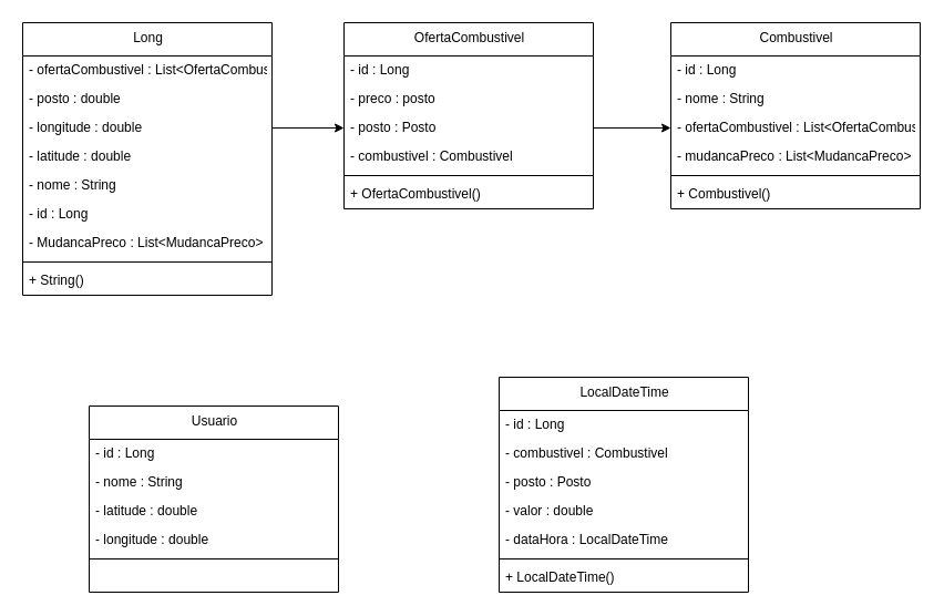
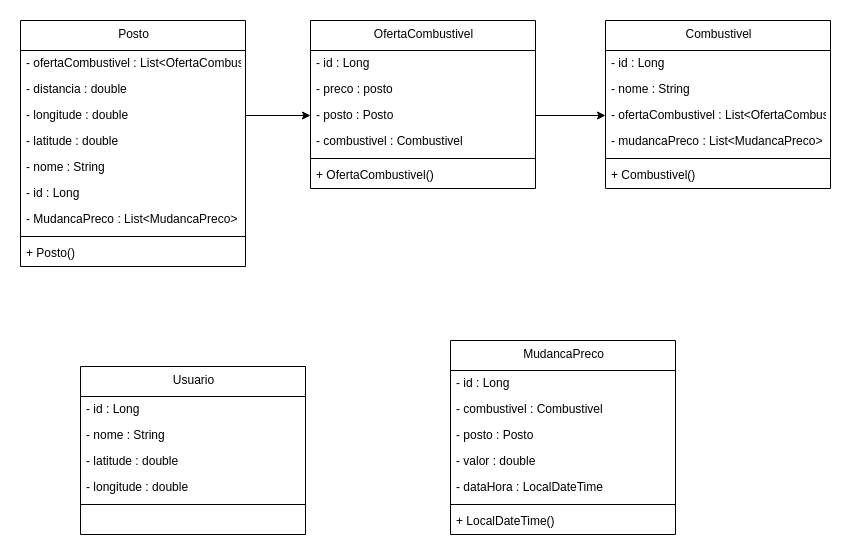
  <mxCell id="0" />
  <mxCell id="1" parent="0" />
- <mxCell id="2" value="Long" style="swimlane;fontStyle=0;align=center;verticalAlign=top;childLayout=stackLayout;horizontal=1;startSize=30;horizontalStack=0;resizeParent=1;resizeParentMax=0;resizeLast=0;collapsible=0;marginBottom=0;html=1;" parent="1" vertex="1"><mxGeometry x="20" y="20" width="225" height="246" as="geometry" /></mxCell>
+ <mxCell id="2" value="Posto" style="swimlane;fontStyle=0;align=center;verticalAlign=top;childLayout=stackLayout;horizontal=1;startSize=30;horizontalStack=0;resizeParent=1;resizeParentMax=0;resizeLast=0;collapsible=0;marginBottom=0;html=1;" parent="1" vertex="1"><mxGeometry x="20" y="20" width="225" height="246" as="geometry" /></mxCell>
  <mxCell id="3" value="- ofertaCombustivel : List&lt;OfertaCombustivel&gt;&amp;lt;OfertaCombustivel&amp;gt;" style="text;html=1;strokeColor=none;fillColor=none;align=left;verticalAlign=middle;spacingLeft=4;spacingRight=4;overflow=hidden;rotatable=0;points=[[0,0.5],[1,0.5]];portConstraint=eastwest;" parent="2" vertex="1"><mxGeometry y="30" width="225" height="26" as="geometry" /></mxCell>
- <mxCell id="4" value="- posto : double" style="text;html=1;strokeColor=none;fillColor=none;align=left;verticalAlign=middle;spacingLeft=4;spacingRight=4;overflow=hidden;rotatable=0;points=[[0,0.5],[1,0.5]];portConstraint=eastwest;" parent="2" vertex="1"><mxGeometry y="56" width="225" height="26" as="geometry" /></mxCell>
+ <mxCell id="4" value="- distancia : double" style="text;html=1;strokeColor=none;fillColor=none;align=left;verticalAlign=middle;spacingLeft=4;spacingRight=4;overflow=hidden;rotatable=0;points=[[0,0.5],[1,0.5]];portConstraint=eastwest;" parent="2" vertex="1"><mxGeometry y="56" width="225" height="26" as="geometry" /></mxCell>
  <mxCell id="5" value="- longitude : double" style="text;html=1;strokeColor=none;fillColor=none;align=left;verticalAlign=middle;spacingLeft=4;spacingRight=4;overflow=hidden;rotatable=0;points=[[0,0.5],[1,0.5]];portConstraint=eastwest;" parent="2" vertex="1"><mxGeometry y="82" width="225" height="26" as="geometry" /></mxCell>
  <mxCell id="6" value="- latitude : double" style="text;html=1;strokeColor=none;fillColor=none;align=left;verticalAlign=middle;spacingLeft=4;spacingRight=4;overflow=hidden;rotatable=0;points=[[0,0.5],[1,0.5]];portConstraint=eastwest;" parent="2" vertex="1"><mxGeometry y="108" width="225" height="26" as="geometry" /></mxCell>
  <mxCell id="7" value="- nome : String" style="text;html=1;strokeColor=none;fillColor=none;align=left;verticalAlign=middle;spacingLeft=4;spacingRight=4;overflow=hidden;rotatable=0;points=[[0,0.5],[1,0.5]];portConstraint=eastwest;" parent="2" vertex="1"><mxGeometry y="134" width="225" height="26" as="geometry" /></mxCell>
  <mxCell id="8" value="- id : Long" style="text;html=1;strokeColor=none;fillColor=none;align=left;verticalAlign=middle;spacingLeft=4;spacingRight=4;overflow=hidden;rotatable=0;points=[[0,0.5],[1,0.5]];portConstraint=eastwest;" parent="2" vertex="1"><mxGeometry y="160" width="225" height="26" as="geometry" /></mxCell>
  <mxCell id="9" value="- MudancaPreco : List&lt;MudancaPreco&gt;&amp;lt;MudancaPreco&amp;gt;" style="text;html=1;strokeColor=none;fillColor=none;align=left;verticalAlign=middle;spacingLeft=4;spacingRight=4;overflow=hidden;rotatable=0;points=[[0,0.5],[1,0.5]];portConstraint=eastwest;" parent="2" vertex="1"><mxGeometry y="186" width="225" height="26" as="geometry" /></mxCell>
  <mxCell id="10" style="line;strokeWidth=1;fillColor=none;align=left;verticalAlign=middle;spacingTop=-1;spacingLeft=3;spacingRight=3;rotatable=0;labelPosition=right;points=[];portConstraint=eastwest;" parent="2" vertex="1"><mxGeometry y="212" width="225" height="8" as="geometry" /></mxCell>
- <mxCell id="11" value="+ String()" style="text;html=1;strokeColor=none;fillColor=none;align=left;verticalAlign=middle;spacingLeft=4;spacingRight=4;overflow=hidden;rotatable=0;points=[[0,0.5],[1,0.5]];portConstraint=eastwest;" parent="2" vertex="1"><mxGeometry y="220" width="225" height="26" as="geometry" /></mxCell>
- <mxCell id="12" value="LocalDateTime" style="swimlane;fontStyle=0;align=center;verticalAlign=top;childLayout=stackLayout;horizontal=1;startSize=30;horizontalStack=0;resizeParent=1;resizeParentMax=0;resizeLast=0;collapsible=0;marginBottom=0;html=1;" parent="1" vertex="1"><mxGeometry x="450" y="340" width="225" height="194" as="geometry" /></mxCell>
+ <mxCell id="11" value="+ Posto()" style="text;html=1;strokeColor=none;fillColor=none;align=left;verticalAlign=middle;spacingLeft=4;spacingRight=4;overflow=hidden;rotatable=0;points=[[0,0.5],[1,0.5]];portConstraint=eastwest;" parent="2" vertex="1"><mxGeometry y="220" width="225" height="26" as="geometry" /></mxCell>
+ <mxCell id="12" value="MudancaPreco" style="swimlane;fontStyle=0;align=center;verticalAlign=top;childLayout=stackLayout;horizontal=1;startSize=30;horizontalStack=0;resizeParent=1;resizeParentMax=0;resizeLast=0;collapsible=0;marginBottom=0;html=1;" parent="1" vertex="1"><mxGeometry x="450" y="340" width="225" height="194" as="geometry" /></mxCell>
  <mxCell id="13" value="- id : Long" style="text;html=1;strokeColor=none;fillColor=none;align=left;verticalAlign=middle;spacingLeft=4;spacingRight=4;overflow=hidden;rotatable=0;points=[[0,0.5],[1,0.5]];portConstraint=eastwest;" parent="12" vertex="1"><mxGeometry y="30" width="225" height="26" as="geometry" /></mxCell>
  <mxCell id="14" value="- combustivel : Combustivel" style="text;html=1;strokeColor=none;fillColor=none;align=left;verticalAlign=middle;spacingLeft=4;spacingRight=4;overflow=hidden;rotatable=0;points=[[0,0.5],[1,0.5]];portConstraint=eastwest;" parent="12" vertex="1"><mxGeometry y="56" width="225" height="26" as="geometry" /></mxCell>
  <mxCell id="15" value="- posto : Posto" style="text;html=1;strokeColor=none;fillColor=none;align=left;verticalAlign=middle;spacingLeft=4;spacingRight=4;overflow=hidden;rotatable=0;points=[[0,0.5],[1,0.5]];portConstraint=eastwest;" parent="12" vertex="1"><mxGeometry y="82" width="225" height="26" as="geometry" /></mxCell>
  <mxCell id="16" value="- valor : double" style="text;html=1;strokeColor=none;fillColor=none;align=left;verticalAlign=middle;spacingLeft=4;spacingRight=4;overflow=hidden;rotatable=0;points=[[0,0.5],[1,0.5]];portConstraint=eastwest;" parent="12" vertex="1"><mxGeometry y="108" width="225" height="26" as="geometry" /></mxCell>
  <mxCell id="17" value="- dataHora : LocalDateTime" style="text;html=1;strokeColor=none;fillColor=none;align=left;verticalAlign=middle;spacingLeft=4;spacingRight=4;overflow=hidden;rotatable=0;points=[[0,0.5],[1,0.5]];portConstraint=eastwest;" parent="12" vertex="1"><mxGeometry y="134" width="225" height="26" as="geometry" /></mxCell>
  <mxCell id="18" style="line;strokeWidth=1;fillColor=none;align=left;verticalAlign=middle;spacingTop=-1;spacingLeft=3;spacingRight=3;rotatable=0;labelPosition=right;points=[];portConstraint=eastwest;" parent="12" vertex="1"><mxGeometry y="160" width="225" height="8" as="geometry" /></mxCell>
  <mxCell id="19" value="+ LocalDateTime()" style="text;html=1;strokeColor=none;fillColor=none;align=left;verticalAlign=middle;spacingLeft=4;spacingRight=4;overflow=hidden;rotatable=0;points=[[0,0.5],[1,0.5]];portConstraint=eastwest;" parent="12" vertex="1"><mxGeometry y="168" width="225" height="26" as="geometry" /></mxCell>
  <mxCell id="20" value="Combustivel" style="swimlane;fontStyle=0;align=center;verticalAlign=top;childLayout=stackLayout;horizontal=1;startSize=30;horizontalStack=0;resizeParent=1;resizeParentMax=0;resizeLast=0;collapsible=0;marginBottom=0;html=1;" parent="1" vertex="1"><mxGeometry x="605" y="20" width="225" height="168" as="geometry" /></mxCell>
  <mxCell id="21" value="- id : Long" style="text;html=1;strokeColor=none;fillColor=none;align=left;verticalAlign=middle;spacingLeft=4;spacingRight=4;overflow=hidden;rotatable=0;points=[[0,0.5],[1,0.5]];portConstraint=eastwest;" parent="20" vertex="1"><mxGeometry y="30" width="225" height="26" as="geometry" /></mxCell>
  <mxCell id="22" value="- nome : String" style="text;html=1;strokeColor=none;fillColor=none;align=left;verticalAlign=middle;spacingLeft=4;spacingRight=4;overflow=hidden;rotatable=0;points=[[0,0.5],[1,0.5]];portConstraint=eastwest;" parent="20" vertex="1"><mxGeometry y="56" width="225" height="26" as="geometry" /></mxCell>
  <mxCell id="23" value="- ofertaCombustivel : List&lt;OfertaCombustivel&gt;&amp;lt;OfertaCombustivel&amp;gt;" style="text;html=1;strokeColor=none;fillColor=none;align=left;verticalAlign=middle;spacingLeft=4;spacingRight=4;overflow=hidden;rotatable=0;points=[[0,0.5],[1,0.5]];portConstraint=eastwest;" parent="20" vertex="1"><mxGeometry y="82" width="225" height="26" as="geometry" /></mxCell>
  <mxCell id="24" value="- mudancaPreco : List&lt;MudancaPreco&gt;&amp;lt;MudancaPreco&amp;gt;" style="text;html=1;strokeColor=none;fillColor=none;align=left;verticalAlign=middle;spacingLeft=4;spacingRight=4;overflow=hidden;rotatable=0;points=[[0,0.5],[1,0.5]];portConstraint=eastwest;" parent="20" vertex="1"><mxGeometry y="108" width="225" height="26" as="geometry" /></mxCell>
  <mxCell id="25" style="line;strokeWidth=1;fillColor=none;align=left;verticalAlign=middle;spacingTop=-1;spacingLeft=3;spacingRight=3;rotatable=0;labelPosition=right;points=[];portConstraint=eastwest;" parent="20" vertex="1"><mxGeometry y="134" width="225" height="8" as="geometry" /></mxCell>
  <mxCell id="26" value="+ Combustivel()" style="text;html=1;strokeColor=none;fillColor=none;align=left;verticalAlign=middle;spacingLeft=4;spacingRight=4;overflow=hidden;rotatable=0;points=[[0,0.5],[1,0.5]];portConstraint=eastwest;" parent="20" vertex="1"><mxGeometry y="142" width="225" height="26" as="geometry" /></mxCell>
  <mxCell id="27" value="Usuario" style="swimlane;fontStyle=0;align=center;verticalAlign=top;childLayout=stackLayout;horizontal=1;startSize=30;horizontalStack=0;resizeParent=1;resizeParentMax=0;resizeLast=0;collapsible=0;marginBottom=0;html=1;" parent="1" vertex="1"><mxGeometry x="80" y="366" width="225" height="168" as="geometry" /></mxCell>
  <mxCell id="28" value="- id : Long" style="text;html=1;strokeColor=none;fillColor=none;align=left;verticalAlign=middle;spacingLeft=4;spacingRight=4;overflow=hidden;rotatable=0;points=[[0,0.5],[1,0.5]];portConstraint=eastwest;" parent="27" vertex="1"><mxGeometry y="30" width="225" height="26" as="geometry" /></mxCell>
  <mxCell id="29" value="- nome : String" style="text;html=1;strokeColor=none;fillColor=none;align=left;verticalAlign=middle;spacingLeft=4;spacingRight=4;overflow=hidden;rotatable=0;points=[[0,0.5],[1,0.5]];portConstraint=eastwest;" parent="27" vertex="1"><mxGeometry y="56" width="225" height="26" as="geometry" /></mxCell>
  <mxCell id="30" value="- latitude : double" style="text;html=1;strokeColor=none;fillColor=none;align=left;verticalAlign=middle;spacingLeft=4;spacingRight=4;overflow=hidden;rotatable=0;points=[[0,0.5],[1,0.5]];portConstraint=eastwest;" parent="27" vertex="1"><mxGeometry y="82" width="225" height="26" as="geometry" /></mxCell>
  <mxCell id="31" value="- longitude : double" style="text;html=1;strokeColor=none;fillColor=none;align=left;verticalAlign=middle;spacingLeft=4;spacingRight=4;overflow=hidden;rotatable=0;points=[[0,0.5],[1,0.5]];portConstraint=eastwest;" parent="27" vertex="1"><mxGeometry y="108" width="225" height="26" as="geometry" /></mxCell>
  <mxCell id="32" style="line;strokeWidth=1;fillColor=none;align=left;verticalAlign=middle;spacingTop=-1;spacingLeft=3;spacingRight=3;rotatable=0;labelPosition=right;points=[];portConstraint=eastwest;" parent="27" vertex="1"><mxGeometry y="134" width="225" height="8" as="geometry" /></mxCell>
  <mxCell id="33" value="" style="text;html=1;strokeColor=none;fillColor=none;align=left;verticalAlign=middle;spacingLeft=4;spacingRight=4;overflow=hidden;rotatable=0;points=[[0,0.5],[1,0.5]];portConstraint=eastwest;" parent="27" vertex="1"><mxGeometry y="142" width="225" height="26" as="geometry" /></mxCell>
  <mxCell id="34" value="OfertaCombustivel" style="swimlane;fontStyle=0;align=center;verticalAlign=top;childLayout=stackLayout;horizontal=1;startSize=30;horizontalStack=0;resizeParent=1;resizeParentMax=0;resizeLast=0;collapsible=0;marginBottom=0;html=1;" parent="1" vertex="1"><mxGeometry x="310" y="20" width="225" height="168" as="geometry" /></mxCell>
  <mxCell id="35" value="- id : Long" style="text;html=1;strokeColor=none;fillColor=none;align=left;verticalAlign=middle;spacingLeft=4;spacingRight=4;overflow=hidden;rotatable=0;points=[[0,0.5],[1,0.5]];portConstraint=eastwest;" parent="34" vertex="1"><mxGeometry y="30" width="225" height="26" as="geometry" /></mxCell>
  <mxCell id="36" value="- preco : posto" style="text;html=1;strokeColor=none;fillColor=none;align=left;verticalAlign=middle;spacingLeft=4;spacingRight=4;overflow=hidden;rotatable=0;points=[[0,0.5],[1,0.5]];portConstraint=eastwest;" parent="34" vertex="1"><mxGeometry y="56" width="225" height="26" as="geometry" /></mxCell>
  <mxCell id="37" value="- posto : Posto" style="text;html=1;strokeColor=none;fillColor=none;align=left;verticalAlign=middle;spacingLeft=4;spacingRight=4;overflow=hidden;rotatable=0;points=[[0,0.5],[1,0.5]];portConstraint=eastwest;" parent="34" vertex="1"><mxGeometry y="82" width="225" height="26" as="geometry" /></mxCell>
  <mxCell id="38" value="- combustivel : Combustivel" style="text;html=1;strokeColor=none;fillColor=none;align=left;verticalAlign=middle;spacingLeft=4;spacingRight=4;overflow=hidden;rotatable=0;points=[[0,0.5],[1,0.5]];portConstraint=eastwest;" parent="34" vertex="1"><mxGeometry y="108" width="225" height="26" as="geometry" /></mxCell>
  <mxCell id="39" style="line;strokeWidth=1;fillColor=none;align=left;verticalAlign=middle;spacingTop=-1;spacingLeft=3;spacingRight=3;rotatable=0;labelPosition=right;points=[];portConstraint=eastwest;" parent="34" vertex="1"><mxGeometry y="134" width="225" height="8" as="geometry" /></mxCell>
  <mxCell id="40" value="+ OfertaCombustivel()" style="text;html=1;strokeColor=none;fillColor=none;align=left;verticalAlign=middle;spacingLeft=4;spacingRight=4;overflow=hidden;rotatable=0;points=[[0,0.5],[1,0.5]];portConstraint=eastwest;" parent="34" vertex="1"><mxGeometry y="142" width="225" height="26" as="geometry" /></mxCell>
  <mxCell id="41" style="edgeStyle=none;html=1;exitX=1;exitY=0.5;exitDx=0;exitDy=0;entryX=0;entryY=0.5;entryDx=0;entryDy=0;" edge="1" parent="1" source="37" target="23"><mxGeometry relative="1" as="geometry" /></mxCell>
  <mxCell id="42" style="edgeStyle=none;html=1;entryX=0;entryY=0.5;entryDx=0;entryDy=0;exitX=1;exitY=0.5;exitDx=0;exitDy=0;" edge="1" parent="1" source="5" target="37"><mxGeometry relative="1" as="geometry" /></mxCell>
